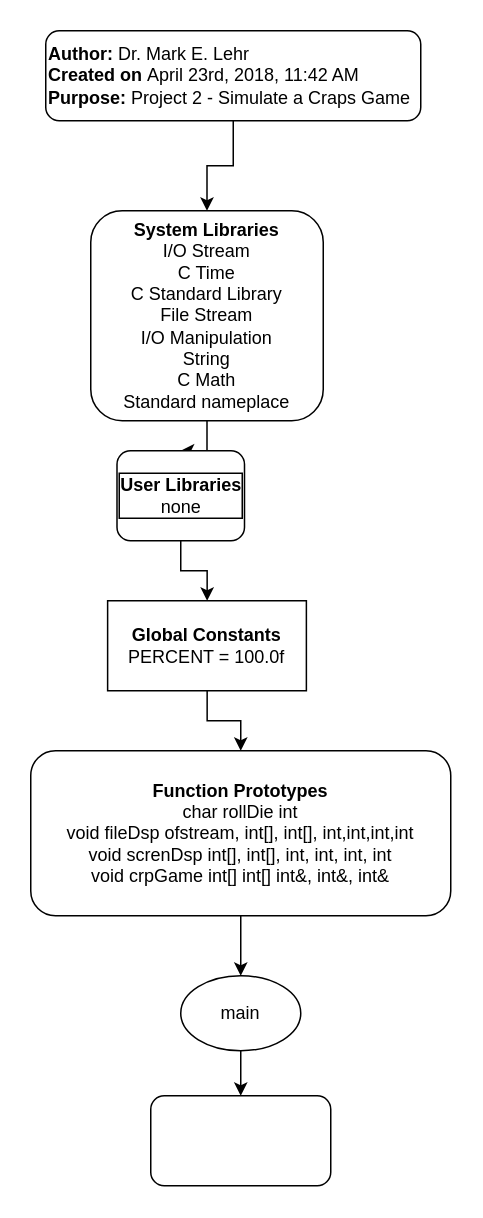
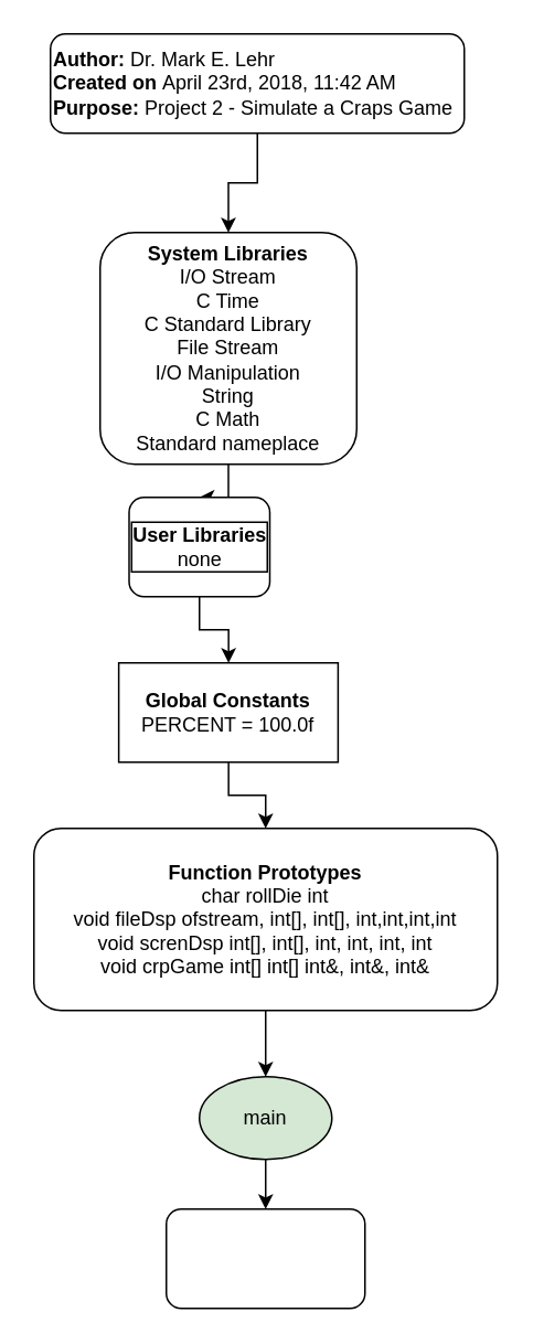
  <mxCell id="0" />
  <mxCell id="1" parent="0" />
  <mxCell id="2" style="edgeStyle=orthogonalEdgeStyle;rounded=0;orthogonalLoop=1;jettySize=auto;html=1;" edge="1" parent="1" source="3" target="5"><mxGeometry relative="1" as="geometry"><mxPoint x="155" y="200" as="targetPoint" /></mxGeometry></mxCell>
  <mxCell id="3" value="&lt;b&gt;Author: &lt;/b&gt;Dr. Mark E. Lehr&lt;div&gt;&lt;b&gt;Created on &lt;/b&gt;April 23rd, 2018, 11:42 AM&lt;br&gt;&lt;/div&gt;&lt;div&gt;&lt;b&gt;Purpose: &lt;/b&gt;Project 2 - Simulate a Craps Game&lt;br&gt;&lt;/div&gt;" style="rounded=1;whiteSpace=wrap;html=1;align=left;" vertex="1" parent="1"><mxGeometry x="30" y="20" width="250" height="60" as="geometry" /></mxCell>
  <mxCell id="4" style="edgeStyle=orthogonalEdgeStyle;rounded=0;orthogonalLoop=1;jettySize=auto;html=1;" edge="1" parent="1" source="5" target="7"><mxGeometry relative="1" as="geometry"><mxPoint x="155" y="340" as="targetPoint" /></mxGeometry></mxCell>
  <mxCell id="5" value="&lt;div&gt;&lt;b&gt;System Libraries&lt;/b&gt;&lt;/div&gt;&lt;div&gt;I/O Stream&lt;/div&gt;&lt;div&gt;C Time&lt;/div&gt;&lt;div&gt;C Standard Library&lt;/div&gt;&lt;div&gt;File Stream&lt;/div&gt;&lt;div&gt;I/O Manipulation&lt;/div&gt;&lt;div&gt;String&lt;/div&gt;&lt;div&gt;C Math&lt;/div&gt;&lt;div&gt;Standard nameplace&lt;br&gt;&lt;/div&gt;" style="rounded=1;whiteSpace=wrap;html=1;" vertex="1" parent="1"><mxGeometry x="60" y="140" width="155" height="140" as="geometry" /></mxCell>
  <mxCell id="6" style="edgeStyle=orthogonalEdgeStyle;rounded=0;orthogonalLoop=1;jettySize=auto;html=1;" edge="1" parent="1" source="7" target="9"><mxGeometry relative="1" as="geometry"><mxPoint x="137.5" y="450" as="targetPoint" /></mxGeometry></mxCell>
  <mxCell id="7" value="&lt;div&gt;&lt;b&gt;User Libraries&lt;/b&gt;&lt;/div&gt;&lt;div&gt;none&lt;br&gt;&lt;b&gt;&lt;/b&gt;&lt;/div&gt;" style="rounded=1;html=1;labelBorderColor=#000000;" vertex="1" parent="1"><mxGeometry x="77.5" y="300" width="85" height="60" as="geometry" /></mxCell>
  <mxCell id="8" style="edgeStyle=orthogonalEdgeStyle;rounded=0;orthogonalLoop=1;jettySize=auto;html=1;" edge="1" parent="1" source="9" target="11"><mxGeometry relative="1" as="geometry"><mxPoint x="143.75" y="540" as="targetPoint" /></mxGeometry></mxCell>
  <mxCell id="9" value="&lt;div&gt;&lt;b&gt;Global Constants&lt;/b&gt;&lt;/div&gt;&lt;div&gt;PERCENT = 100.0f&lt;br&gt;&lt;/div&gt;" style="whiteSpace=wrap;html=1;rounded=0;" vertex="1" parent="1"><mxGeometry x="71.25" y="400" width="132.5" height="60" as="geometry" /></mxCell>
  <mxCell id="10" style="edgeStyle=orthogonalEdgeStyle;rounded=0;orthogonalLoop=1;jettySize=auto;html=1;" edge="1" parent="1" source="11" target="13"><mxGeometry relative="1" as="geometry"><mxPoint x="160" y="690" as="targetPoint" /></mxGeometry></mxCell>
  <mxCell id="11" value="&lt;div&gt;&lt;b&gt;Function Prototypes&lt;/b&gt; &lt;br&gt;&lt;/div&gt;&lt;div&gt;char rollDie int&lt;/div&gt;&lt;div&gt;void fileDsp ofstream, int[], int[], int,int,int,int&lt;br&gt;&lt;/div&gt;&lt;div&gt;void screnDsp int[], int[], int, int, int, int&lt;/div&gt;&lt;div&gt;void crpGame int[] int[] int&amp;amp;, int&amp;amp;, int&amp;amp;&lt;br&gt;&lt;/div&gt;" style="rounded=1;whiteSpace=wrap;html=1;" vertex="1" parent="1"><mxGeometry x="20" y="500" width="280" height="110" as="geometry" /></mxCell>
  <mxCell id="12" style="edgeStyle=orthogonalEdgeStyle;rounded=0;orthogonalLoop=1;jettySize=auto;html=1;" edge="1" parent="1" source="13" target="14"><mxGeometry relative="1" as="geometry"><mxPoint x="160" y="730" as="targetPoint" /></mxGeometry></mxCell>
- <mxCell id="13" value="main" style="ellipse;whiteSpace=wrap;html=1;" vertex="1" parent="1"><mxGeometry x="120" y="650" width="80" height="50" as="geometry" /></mxCell>
+ <mxCell id="13" value="main" style="ellipse;whiteSpace=wrap;html=1;fillColor=#d5e8d4;" vertex="1" parent="1"><mxGeometry x="120" y="650" width="80" height="50" as="geometry" /></mxCell>
  <mxCell id="14" value="" style="rounded=1;whiteSpace=wrap;html=1;" vertex="1" parent="1"><mxGeometry x="100" y="730" width="120" height="60" as="geometry" /></mxCell>
